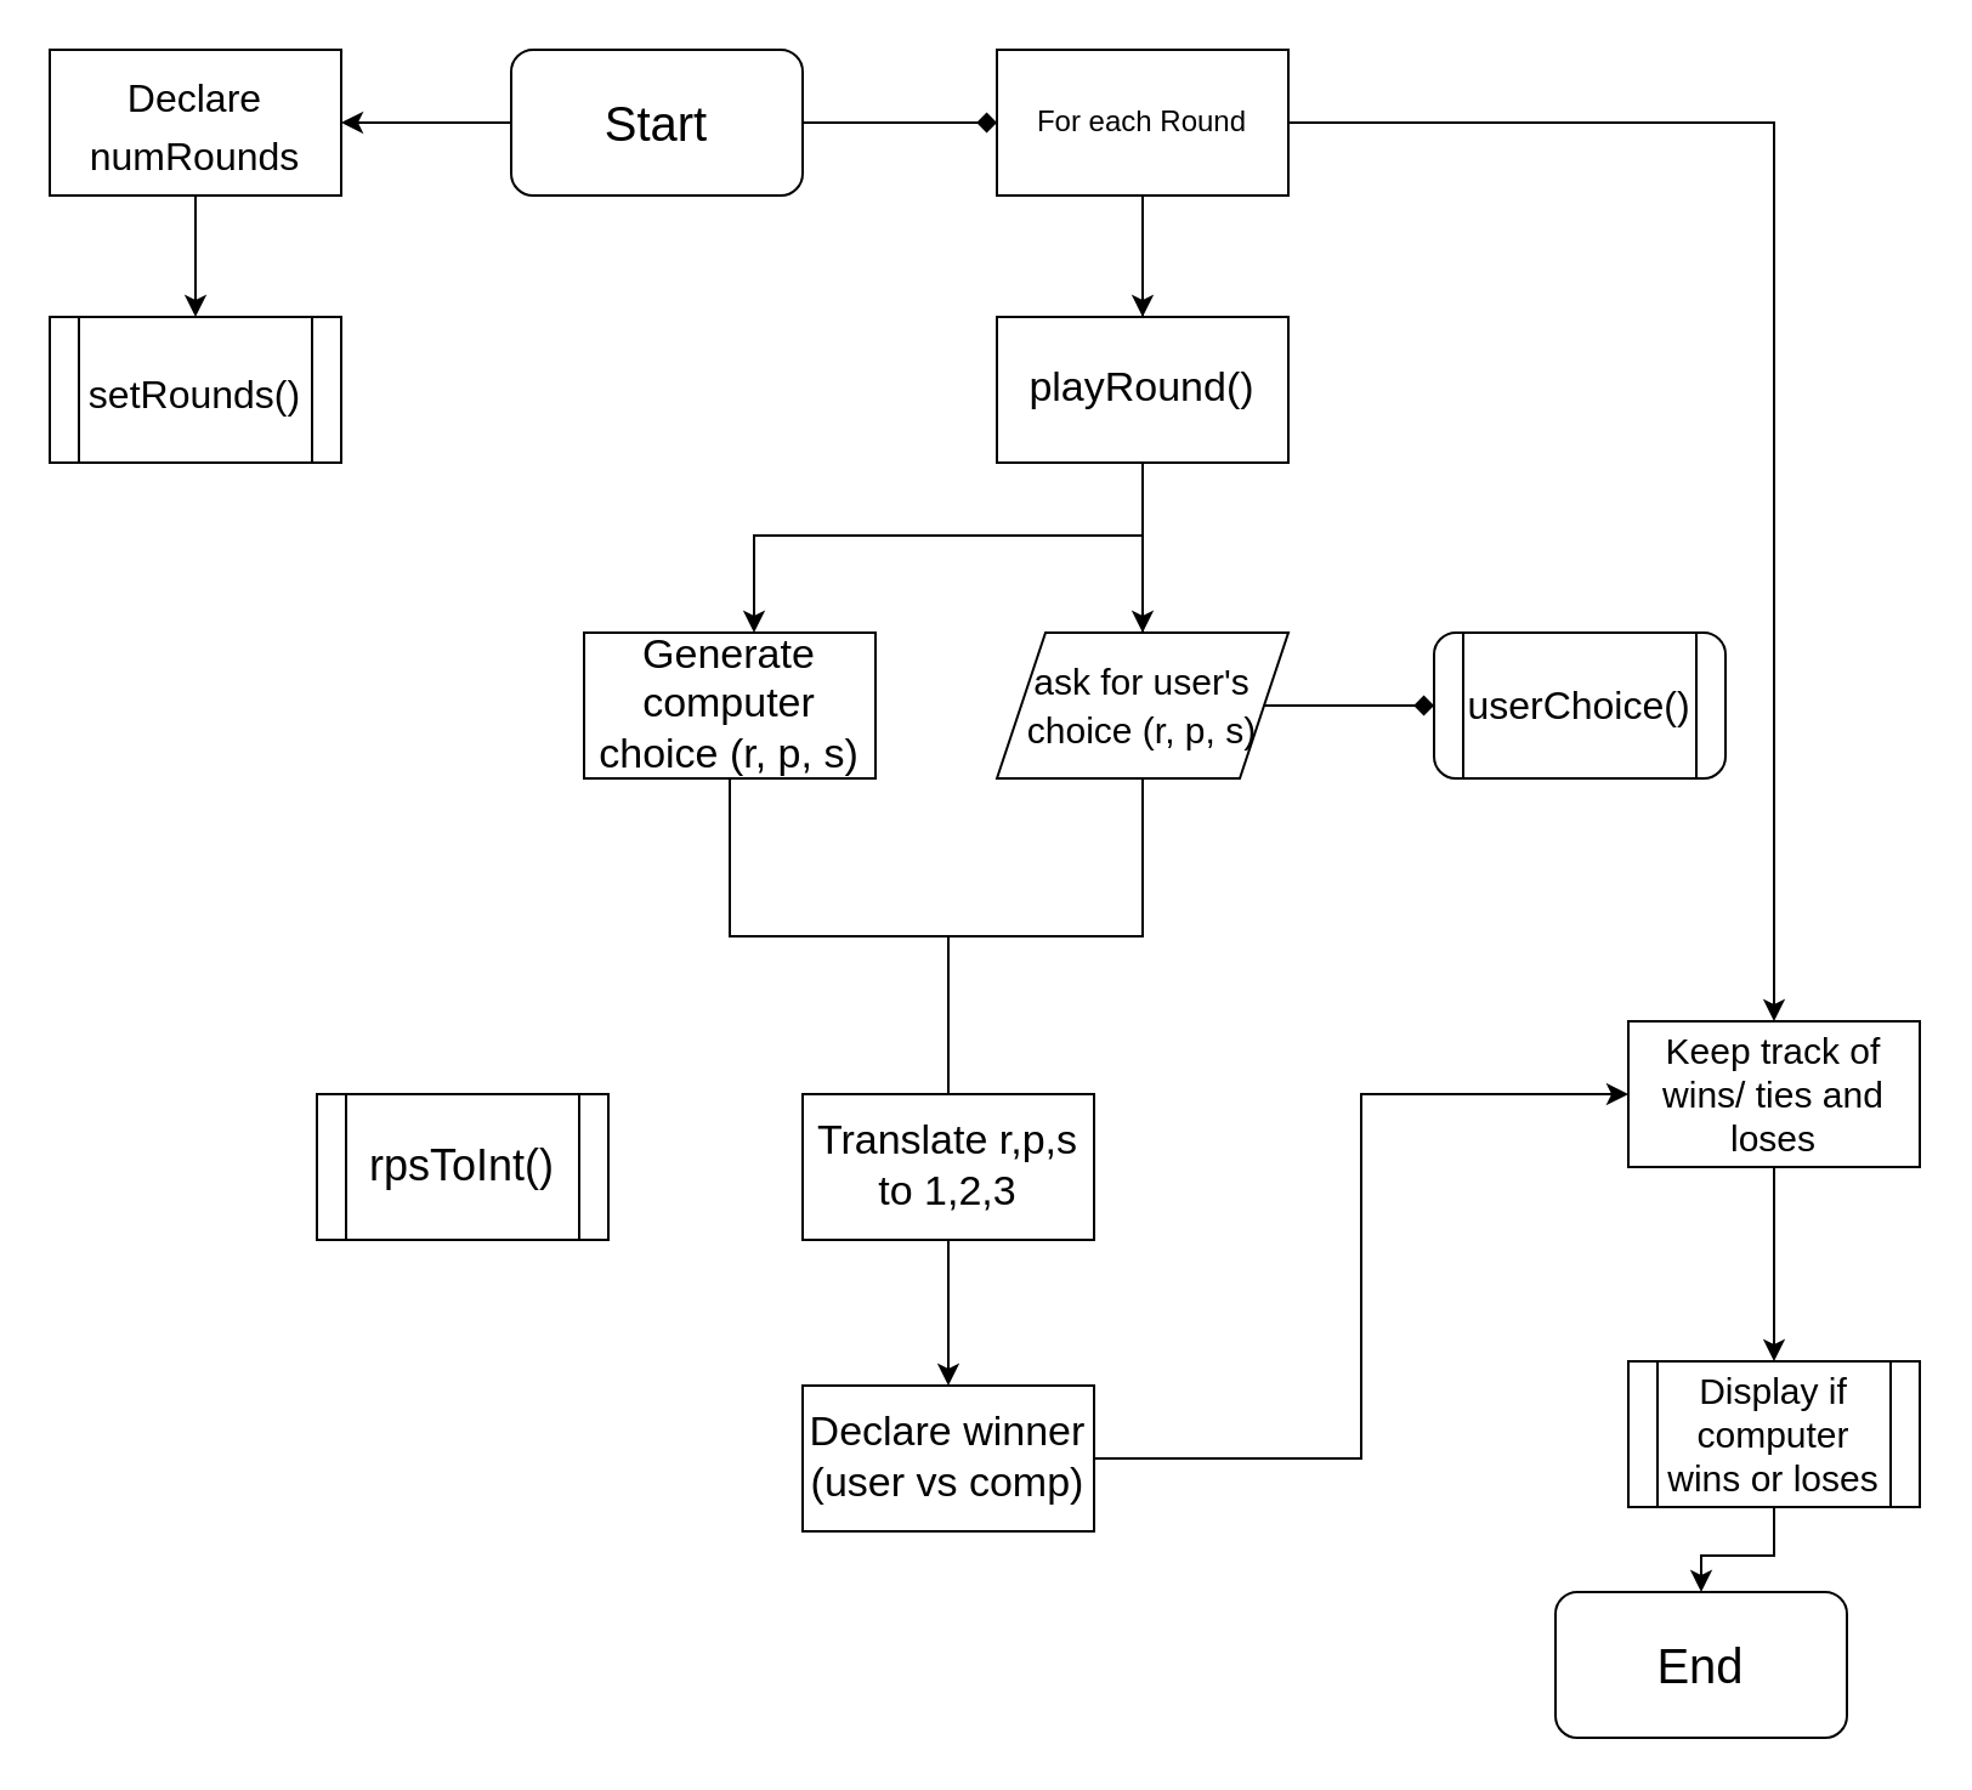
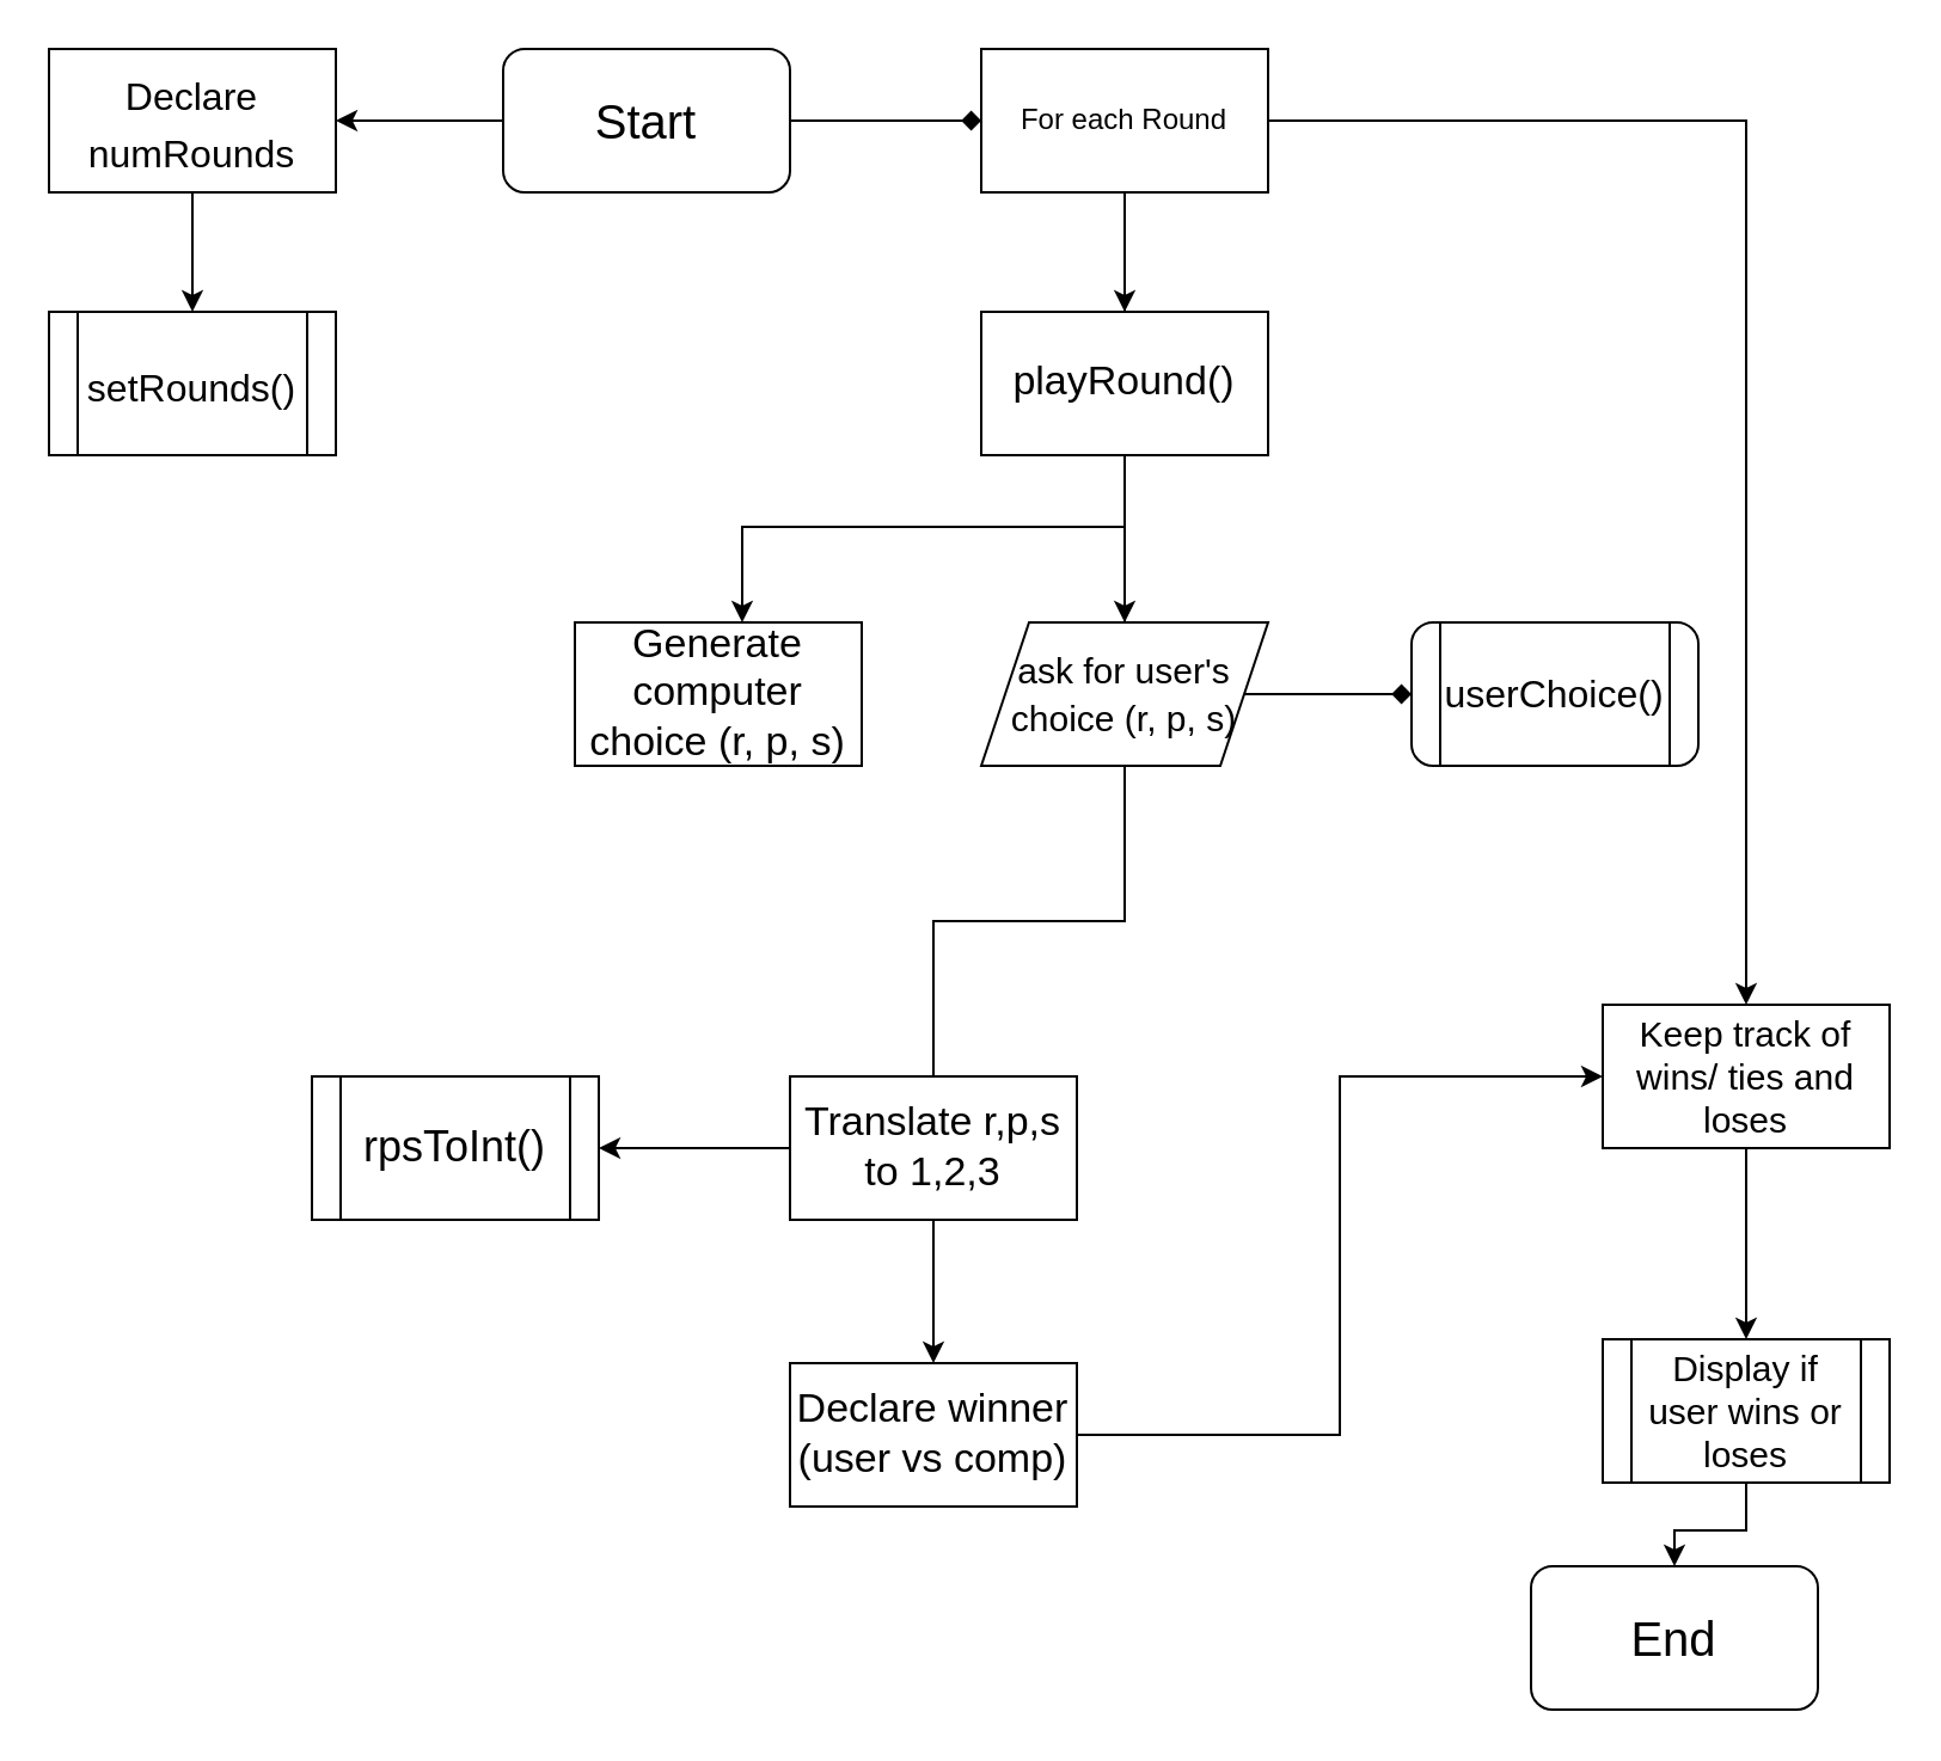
  <mxCell id="0" />
  <mxCell id="1" parent="0" />
  <mxCell id="2" value="" style="edgeStyle=orthogonalEdgeStyle;rounded=0;orthogonalLoop=1;jettySize=auto;html=1;fontSize=10;endArrow=diamond;" parent="1" source="3" target="11" edge="1"><mxGeometry relative="1" as="geometry" /></mxCell>
  <mxCell id="3" value="&lt;font style=&quot;font-size: 20px&quot;&gt;Start&lt;/font&gt;" style="rounded=1;whiteSpace=wrap;html=1;" parent="1" vertex="1"><mxGeometry x="210" y="20" width="120" height="60" as="geometry" /></mxCell>
  <mxCell id="4" value="" style="endArrow=classic;html=1;rounded=0;fontSize=20;exitX=0;exitY=0.5;exitDx=0;exitDy=0;entryX=1;entryY=0.5;entryDx=0;entryDy=0;" parent="1" source="3" edge="1" target="6"><mxGeometry width="50" height="50" relative="1" as="geometry"><mxPoint x="240" y="130" as="sourcePoint" /><mxPoint x="270" y="130" as="targetPoint" /></mxGeometry></mxCell>
  <mxCell id="5" value="" style="edgeStyle=orthogonalEdgeStyle;rounded=0;orthogonalLoop=1;jettySize=auto;html=1;fontSize=16;" parent="1" source="6" target="7" edge="1"><mxGeometry relative="1" as="geometry" /></mxCell>
  <mxCell id="6" value="&lt;font style=&quot;font-size: 16px&quot;&gt;Declare numRounds&lt;/font&gt;" style="rounded=0;whiteSpace=wrap;html=1;fontSize=20;" parent="1" vertex="1"><mxGeometry x="20" y="20" width="120" height="60" as="geometry" /></mxCell>
  <mxCell id="7" value="&lt;font style=&quot;font-size: 16px&quot;&gt;setRounds()&lt;/font&gt;" style="shape=process;whiteSpace=wrap;html=1;backgroundOutline=1;rounded=0;fontSize=20;" parent="1" vertex="1"><mxGeometry x="20" y="130" width="120" height="60" as="geometry" /></mxCell>
  <mxCell id="8" value="" style="edgeStyle=orthogonalEdgeStyle;rounded=0;orthogonalLoop=1;jettySize=auto;html=1;" edge="1" parent="1" source="11"><mxGeometry relative="1" as="geometry"><mxPoint x="470" y="140" as="targetPoint" /></mxGeometry></mxCell>
  <mxCell id="9" value="" style="edgeStyle=orthogonalEdgeStyle;rounded=0;orthogonalLoop=1;jettySize=auto;html=1;" edge="1" parent="1" source="11" target="15"><mxGeometry relative="1" as="geometry" /></mxCell>
  <mxCell id="10" style="edgeStyle=orthogonalEdgeStyle;rounded=0;orthogonalLoop=1;jettySize=auto;html=1;exitX=1;exitY=0.5;exitDx=0;exitDy=0;fontSize=15;" edge="1" parent="1" source="11" target="25"><mxGeometry relative="1" as="geometry"><mxPoint x="750" y="440" as="targetPoint" /></mxGeometry></mxCell>
  <mxCell id="11" value="For each Round" style="whiteSpace=wrap;html=1;rounded=0;" parent="1" vertex="1"><mxGeometry x="410" y="20" width="120" height="60" as="geometry" /></mxCell>
  <mxCell id="12" value="" style="edgeStyle=orthogonalEdgeStyle;rounded=0;orthogonalLoop=1;jettySize=auto;html=1;fontSize=17;" edge="1" parent="1" source="15" target="20"><mxGeometry relative="1" as="geometry" /></mxCell>
  <mxCell id="13" value="" style="edgeStyle=orthogonalEdgeStyle;rounded=0;orthogonalLoop=1;jettySize=auto;html=1;fontSize=16;" edge="1" parent="1" source="15" target="18"><mxGeometry relative="1" as="geometry"><Array as="points"><mxPoint x="470" y="220" /><mxPoint x="310" y="220" /></Array></mxGeometry></mxCell>
  <mxCell id="14" value="" style="edgeStyle=orthogonalEdgeStyle;rounded=0;orthogonalLoop=1;jettySize=auto;html=1;fontSize=16;startArrow=none;" edge="1" parent="1" source="20"><mxGeometry relative="1" as="geometry"><mxPoint x="470" y="270" as="targetPoint" /></mxGeometry></mxCell>
  <mxCell id="15" value="&lt;font style=&quot;font-size: 17px&quot;&gt;playRound()&lt;/font&gt;" style="whiteSpace=wrap;html=1;rounded=0;" vertex="1" parent="1"><mxGeometry x="410" y="130" width="120" height="60" as="geometry" /></mxCell>
  <mxCell id="16" value="" style="edgeStyle=orthogonalEdgeStyle;rounded=0;orthogonalLoop=1;jettySize=auto;html=1;fontSize=17;endArrow=diamond;" edge="1" parent="1" source="20" target="17"><mxGeometry relative="1" as="geometry" /></mxCell>
  <mxCell id="17" value="&lt;font style=&quot;font-size: 16px&quot;&gt;userChoice()&lt;/font&gt;" style="shape=process;whiteSpace=wrap;html=1;backgroundOutline=1;rounded=1;" vertex="1" parent="1"><mxGeometry x="590" y="260" width="120" height="60" as="geometry" /></mxCell>
  <mxCell id="18" value="&lt;span style=&quot;font-size: 17px&quot;&gt;Generate computer choice (r, p, s)&lt;/span&gt;" style="whiteSpace=wrap;html=1;rounded=0;" vertex="1" parent="1"><mxGeometry x="240" y="260" width="120" height="60" as="geometry" /></mxCell>
  <mxCell id="19" style="edgeStyle=orthogonalEdgeStyle;rounded=0;orthogonalLoop=1;jettySize=auto;html=1;entryX=0.5;entryY=0;entryDx=0;entryDy=0;fontSize=16;startArrow=none;" edge="1" parent="1" source="30" target="23"><mxGeometry relative="1" as="geometry" /></mxCell>
  <mxCell id="20" value="&lt;font style=&quot;font-size: 15px&quot;&gt;ask for user's choice (r, p, s)&lt;/font&gt;" style="shape=parallelogram;perimeter=parallelogramPerimeter;whiteSpace=wrap;html=1;fixedSize=1;rounded=0;fontSize=16;" vertex="1" parent="1"><mxGeometry x="410" y="260" width="120" height="60" as="geometry" /></mxCell>
  <mxCell id="21" value="" style="edgeStyle=orthogonalEdgeStyle;rounded=0;orthogonalLoop=1;jettySize=auto;html=1;fontSize=16;endArrow=none;" edge="1" parent="1" source="15" target="20"><mxGeometry relative="1" as="geometry"><mxPoint x="470" y="190" as="sourcePoint" /><mxPoint x="470" y="270" as="targetPoint" /></mxGeometry></mxCell>
  <mxCell id="22" style="edgeStyle=orthogonalEdgeStyle;rounded=0;orthogonalLoop=1;jettySize=auto;html=1;exitX=1;exitY=0.5;exitDx=0;exitDy=0;entryX=0;entryY=0.5;entryDx=0;entryDy=0;fontSize=15;" edge="1" parent="1" source="23" target="25"><mxGeometry relative="1" as="geometry" /></mxCell>
  <mxCell id="23" value="&lt;span style=&quot;font-size: 17px&quot;&gt;Declare winner (user vs comp)&lt;/span&gt;" style="whiteSpace=wrap;html=1;rounded=0;" vertex="1" parent="1"><mxGeometry x="330" y="570" width="120" height="60" as="geometry" /></mxCell>
  <mxCell id="24" value="" style="edgeStyle=orthogonalEdgeStyle;rounded=0;orthogonalLoop=1;jettySize=auto;html=1;fontSize=15;" edge="1" parent="1" source="25"><mxGeometry relative="1" as="geometry"><mxPoint x="730" y="560" as="targetPoint" /></mxGeometry></mxCell>
  <mxCell id="25" value="Keep track of wins/ ties and loses" style="rounded=0;whiteSpace=wrap;html=1;fontSize=15;" vertex="1" parent="1"><mxGeometry x="670" y="420" width="120" height="60" as="geometry" /></mxCell>
  <mxCell id="26" value="" style="edgeStyle=orthogonalEdgeStyle;rounded=0;orthogonalLoop=1;jettySize=auto;html=1;fontSize=18;" edge="1" parent="1" source="27" target="33"><mxGeometry relative="1" as="geometry" /></mxCell>
- <mxCell id="27" value="Display if computer wins or loses" style="shape=process;whiteSpace=wrap;html=1;backgroundOutline=1;rounded=0;fontSize=15;" vertex="1" parent="1"><mxGeometry x="670" y="560" width="120" height="60" as="geometry" /></mxCell>
+ <mxCell id="27" value="Display if user wins or loses" style="shape=process;whiteSpace=wrap;html=1;backgroundOutline=1;rounded=0;fontSize=15;" vertex="1" parent="1"><mxGeometry x="670" y="560" width="120" height="60" as="geometry" /></mxCell>
  <mxCell id="28" value="" style="edgeStyle=orthogonalEdgeStyle;rounded=0;orthogonalLoop=1;jettySize=auto;html=1;entryX=0.5;entryY=0;entryDx=0;entryDy=0;fontSize=16;endArrow=none;" edge="1" parent="1" source="20" target="30"><mxGeometry relative="1" as="geometry"><mxPoint x="470" y="320" as="sourcePoint" /><mxPoint x="390" y="540" as="targetPoint" /></mxGeometry></mxCell>
+ <mxCell id="29" value="" style="edgeStyle=orthogonalEdgeStyle;rounded=0;orthogonalLoop=1;jettySize=auto;html=1;fontSize=17;" edge="1" parent="1" source="30" target="32"><mxGeometry relative="1" as="geometry" /></mxCell>
  <mxCell id="30" value="&lt;font style=&quot;font-size: 17px&quot;&gt;Translate r,p,s to 1,2,3&lt;/font&gt;" style="rounded=0;whiteSpace=wrap;html=1;fontSize=15;" vertex="1" parent="1"><mxGeometry x="330" y="450" width="120" height="60" as="geometry" /></mxCell>
- <mxCell id="31" value="" style="edgeStyle=orthogonalEdgeStyle;rounded=0;orthogonalLoop=1;jettySize=auto;html=1;fontSize=16;endArrow=none;" edge="1" parent="1" source="18" target="30"><mxGeometry relative="1" as="geometry"><mxPoint x="300" y="320" as="sourcePoint" /><mxPoint x="390" y="540" as="targetPoint" /><Array as="points" /></mxGeometry></mxCell>
  <mxCell id="32" value="&lt;font style=&quot;font-size: 18px&quot;&gt;rpsToInt()&lt;/font&gt;" style="shape=process;whiteSpace=wrap;html=1;backgroundOutline=1;rounded=0;fontSize=15;" vertex="1" parent="1"><mxGeometry x="130" y="450" width="120" height="60" as="geometry" /></mxCell>
  <mxCell id="33" value="&lt;font style=&quot;font-size: 20px&quot;&gt;End&lt;/font&gt;" style="whiteSpace=wrap;html=1;rounded=1;fontSize=15;" vertex="1" parent="1"><mxGeometry x="640" y="655" width="120" height="60" as="geometry" /></mxCell>
